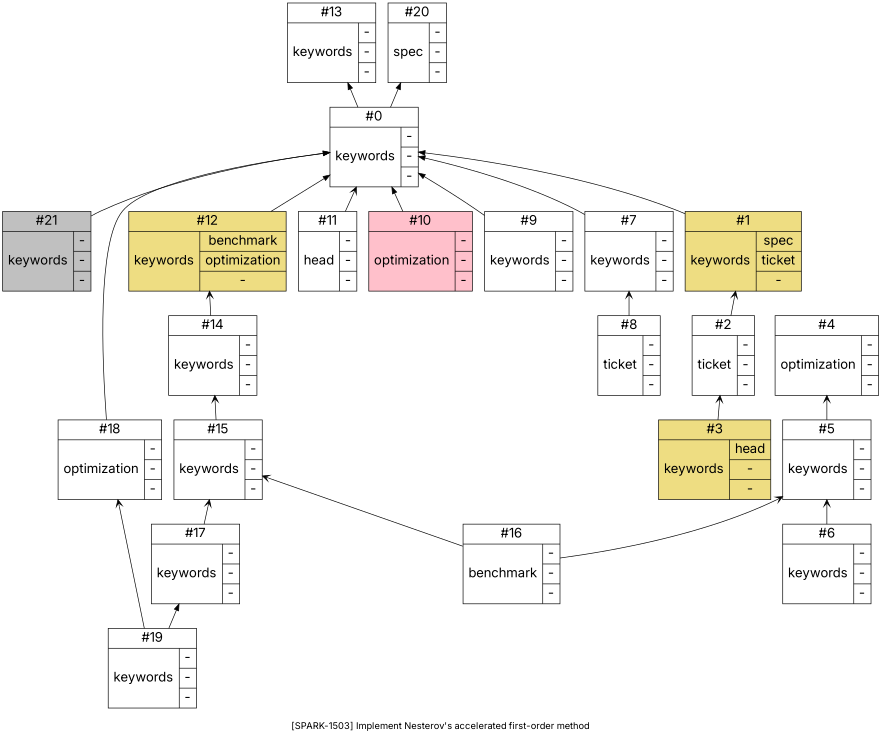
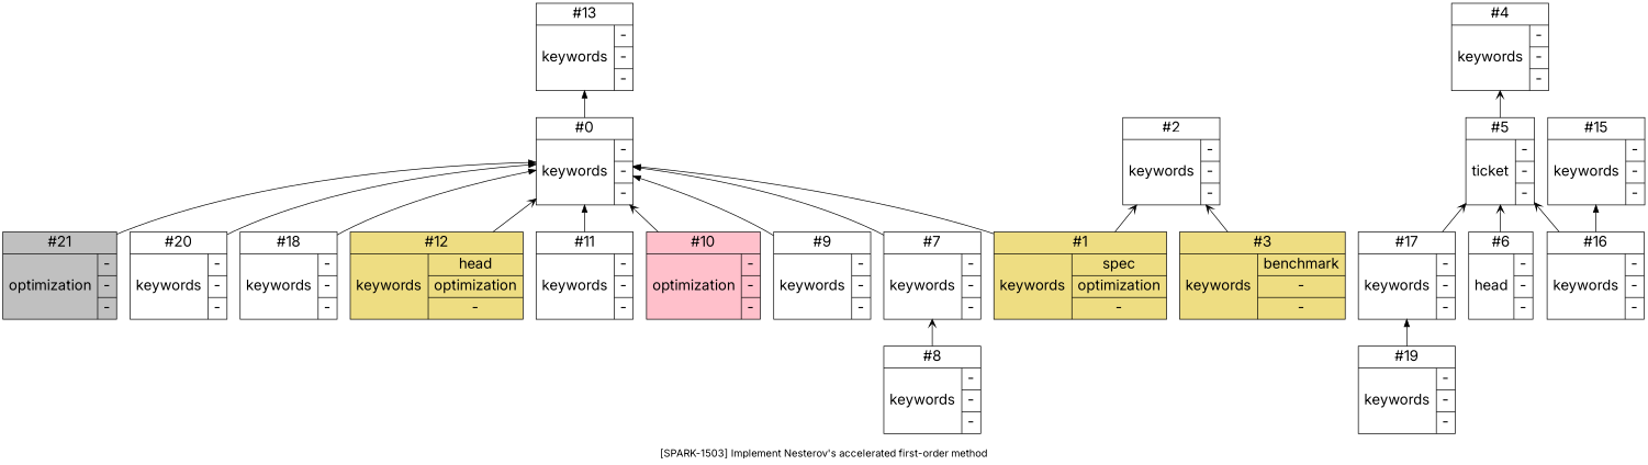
  digraph {
    fontname=Inter
    label="\n[SPARK-1503] Implement Nesterov's accelerated first-order method\n"
    rankdir=BT
    node [color=black fillcolor=none fontname=Inter fontsize=20 shape=record style="solid,filled"]
    edge [fontname=Inter arrowhead=vee]
-   n1 [fillcolor=gray label="{#21 | {keywords | {- | - | -}} }"]
+   n1 [fillcolor=gray label="{#21 | {optimization | {- | - | -}} }"]
    n2 [label="{#0 | {keywords | {- | - | -}} }"]
    n3 [label="{#13 | {keywords | {- | - | -}} }"]
-   n4 [label="{#20 | {spec | {- | - | -}} }"]
+   n4 [label="{#20 | {keywords | {- | - | -}} }"]
    n5 [label="{#19 | {keywords | {- | - | -}} }"]
    n6 [label="{#17 | {keywords | {- | - | -}} }"]
-   n7 [label="{#18 | {optimization | {- | - | -}} }"]
-   n8 [label="{#5 | {keywords | {- | - | -}} }"]
-   n9 [label="{#4 | {optimization | {- | - | -}} }"]
-   n10 [label="{#16 | {benchmark | {- | - | -}} }"]
+   n7 [label="{#18 | {keywords | {- | - | -}} }"]
+   n8 [label="{#5 | {ticket | {- | - | -}} }"]
+   n9 [label="{#4 | {keywords | {- | - | -}} }"]
+   n10 [label="{#16 | {keywords | {- | - | -}} }"]
    n11 [label="{#15 | {keywords | {- | - | -}} }"]
-   n12 [label="{#14 | {keywords | {- | - | -}} }"]
-   n13 [fillcolor=lightgoldenrod label="{#12 | {keywords | {benchmark | optimization | -}} }"]
-   n14 [label="{#11 | {head | {- | - | -}} }"]
+   n13 [fillcolor=lightgoldenrod label="{#12 | {keywords | {head | optimization | -}} }"]
+   n14 [label="{#11 | {keywords | {- | - | -}} }"]
    n15 [fillcolor=pink label="{#10 | {optimization | {- | - | -}} }"]
    n16 [label="{#9 | {keywords | {- | - | -}} }"]
-   n17 [label="{#8 | {ticket | {- | - | -}} }"]
+   n17 [label="{#8 | {keywords | {- | - | -}} }"]
    n18 [label="{#7 | {keywords | {- | - | -}} }"]
-   n19 [label="{#6 | {keywords | {- | - | -}} }"]
-   n20 [label="{#2 | {ticket | {- | - | -}} }"]
-   n21 [fillcolor=lightgoldenrod label="{#1 | {keywords | {spec | ticket | -}} }"]
-   n22 [fillcolor=lightgoldenrod label="{#3 | {keywords | {head | - | -}} }"]
+   n19 [label="{#6 | {head | {- | - | -}} }"]
+   n20 [label="{#2 | {keywords | {- | - | -}} }"]
+   n21 [fillcolor=lightgoldenrod label="{#1 | {keywords | {spec | optimization | -}} }"]
+   n22 [fillcolor=lightgoldenrod label="{#3 | {keywords | {benchmark | - | -}} }"]
    n1 -> n2 [arrowhead=""]
    n2 -> n3 [arrowhead=""]
-   n2 -> n4 [arrowhead=""]
+   n4 -> n2 [arrowhead=""]
    n5 -> n6 [arrowhead=normal]
-   n5 -> n7
-   n6 -> n11
+   n6 -> n8
    n7 -> n2 [arrowhead=""]
    n8 -> n9
    n10 -> n8
-   n10 -> n11
-   n11 -> n12
-   n12 -> n13
-   n13 -> n2 [arrowhead=""]
-   n14 -> n2
-   n15 -> n2 [arrowhead=""]
+   n10 -> n11 [arrowhead=normal]
+   n13 -> n2
+   n14 -> n2 [arrowhead=""]
+   n15 -> n2
    n16 -> n2 [arrowhead=""]
    n17 -> n18
    n18 -> n2 [arrowhead=""]
    n19 -> n8
-   n20 -> n21
+   n21 -> n20
    n21 -> n2 [arrowhead=""]
    n22 -> n20
  }
